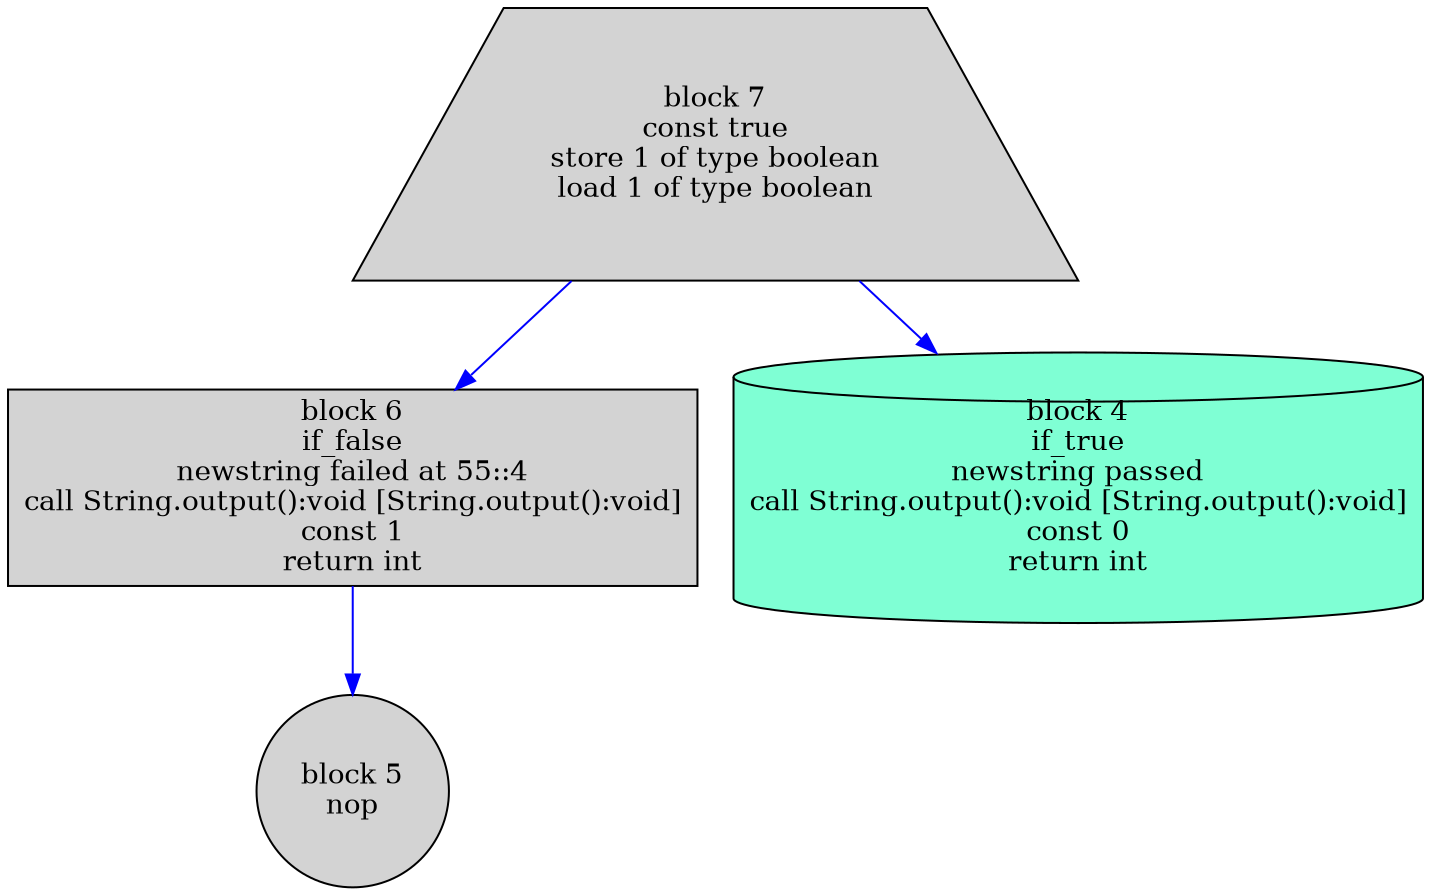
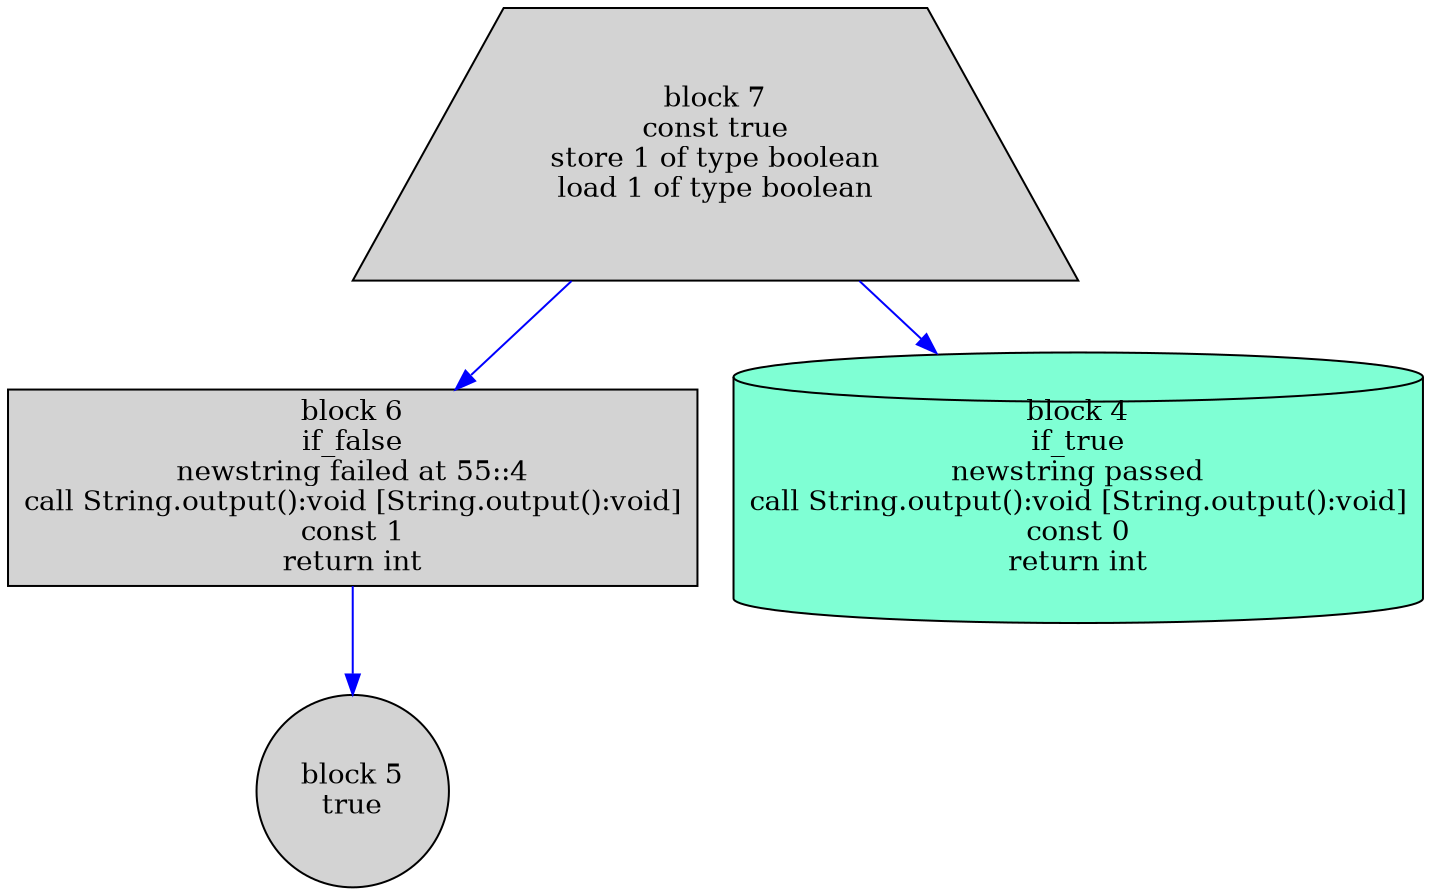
  digraph {
    node [style=filled fillcolor=lightgrey]
    edge [color=blue fontsize=8]
    n1 [label="block 7\nconst true\nstore 1 of type boolean\nload 1 of type boolean" shape=trapezium]
    n2 [label="block 6\nif_false\nnewstring failed at 55::4\ncall String.output():void [String.output():void]\nconst 1\nreturn int" shape=box]
    n3 [label="block 4\nif_true\nnewstring passed\ncall String.output():void [String.output():void]\nconst 0\nreturn int" shape=cylinder fillcolor=aquamarine]
-   n4 [label="block 5\nnop" shape=circle]
+   n4 [label="block 5\ntrue" shape=circle]
    n1 -> n2
    n1 -> n3
    n2 -> n4
  }
